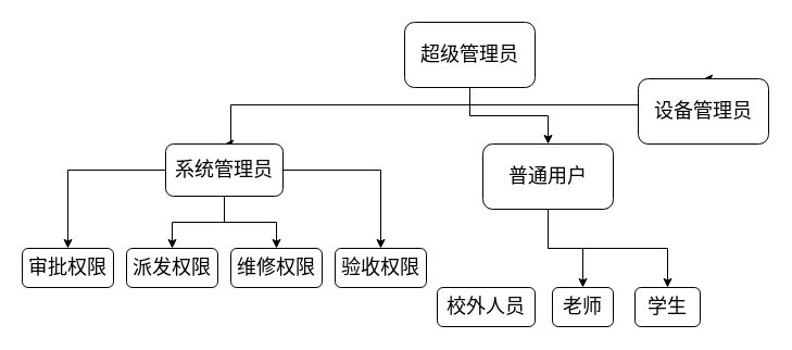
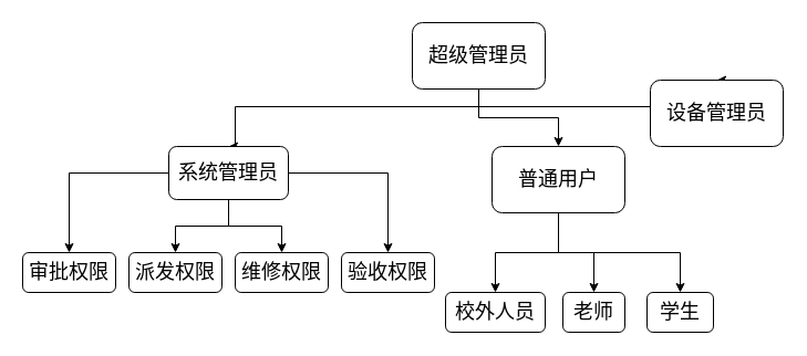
  <mxCell id="0" />
  <mxCell id="1" parent="0" />
  <mxCell id="2" style="edgeStyle=orthogonalEdgeStyle;rounded=0;orthogonalLoop=1;jettySize=auto;html=1;entryX=0.5;entryY=0;entryDx=0;entryDy=0;fontSize=18;" edge="1" parent="1" source="5" target="11"><mxGeometry relative="1" as="geometry"><Array as="points"><mxPoint x="432" y="96" /><mxPoint x="692" y="96" /></Array></mxGeometry></mxCell>
  <mxCell id="3" style="edgeStyle=orthogonalEdgeStyle;rounded=0;orthogonalLoop=1;jettySize=auto;html=1;entryX=0.5;entryY=0;entryDx=0;entryDy=0;fontSize=18;" edge="1" parent="1" source="5" target="10"><mxGeometry relative="1" as="geometry"><Array as="points"><mxPoint x="432" y="96" /><mxPoint x="212" y="96" /><mxPoint x="212" y="132" /></Array></mxGeometry></mxCell>
  <mxCell id="4" style="edgeStyle=orthogonalEdgeStyle;rounded=0;orthogonalLoop=1;jettySize=auto;html=1;fontSize=18;" edge="1" parent="1" source="5" target="19"><mxGeometry relative="1" as="geometry" /></mxCell>
  <mxCell id="5" value="&lt;font style=&quot;font-size: 18px;&quot;&gt;超级管理员&lt;/font&gt;" style="rounded=1;whiteSpace=wrap;html=1;" vertex="1" parent="1"><mxGeometry x="372" y="20" width="120" height="60" as="geometry" /></mxCell>
  <mxCell id="6" style="edgeStyle=orthogonalEdgeStyle;rounded=0;orthogonalLoop=1;jettySize=auto;html=1;entryX=0.5;entryY=0;entryDx=0;entryDy=0;fontSize=18;" edge="1" parent="1" source="10" target="12"><mxGeometry relative="1" as="geometry" /></mxCell>
  <mxCell id="7" style="edgeStyle=orthogonalEdgeStyle;rounded=0;orthogonalLoop=1;jettySize=auto;html=1;entryX=0.5;entryY=0;entryDx=0;entryDy=0;fontSize=18;" edge="1" parent="1" source="10" target="14"><mxGeometry relative="1" as="geometry" /></mxCell>
  <mxCell id="8" style="edgeStyle=orthogonalEdgeStyle;rounded=0;orthogonalLoop=1;jettySize=auto;html=1;fontSize=18;" edge="1" parent="1" source="10" target="13"><mxGeometry relative="1" as="geometry" /></mxCell>
  <mxCell id="9" style="edgeStyle=orthogonalEdgeStyle;rounded=0;orthogonalLoop=1;jettySize=auto;html=1;fontSize=18;" edge="1" parent="1" source="10" target="15"><mxGeometry relative="1" as="geometry" /></mxCell>
  <mxCell id="10" value="系统管理员" style="rounded=1;whiteSpace=wrap;html=1;fontSize=18;" vertex="1" parent="1"><mxGeometry y="132" width="108" height="48" as="geometry" x="152" /></mxCell>
  <mxCell id="11" value="设备管理员" style="rounded=1;whiteSpace=wrap;html=1;fontSize=18;" vertex="1" parent="1"><mxGeometry x="587" y="72" width="120" height="60" as="geometry" /></mxCell>
  <mxCell id="12" value="审批权限" style="rounded=1;whiteSpace=wrap;html=1;fontSize=18;" vertex="1" parent="1"><mxGeometry x="20" y="228" width="84" height="36" as="geometry" /></mxCell>
  <mxCell id="13" value="维修权限" style="rounded=1;whiteSpace=wrap;html=1;fontSize=18;" vertex="1" parent="1"><mxGeometry x="212" y="228" width="84" height="36" as="geometry" /></mxCell>
  <mxCell id="14" value="派发权限" style="rounded=1;whiteSpace=wrap;html=1;fontSize=18;" vertex="1" parent="1"><mxGeometry x="116" y="228" width="84" height="36" as="geometry" /></mxCell>
  <mxCell id="15" value="验收权限" style="rounded=1;whiteSpace=wrap;html=1;fontSize=18;" vertex="1" parent="1"><mxGeometry x="308" y="228" width="84" height="36" as="geometry" /></mxCell>
+ <mxCell id="16" style="edgeStyle=orthogonalEdgeStyle;rounded=0;orthogonalLoop=1;jettySize=auto;html=1;entryX=0.5;entryY=0;entryDx=0;entryDy=0;fontSize=18;" edge="1" parent="1" source="19" target="22"><mxGeometry relative="1" as="geometry" /></mxCell>
  <mxCell id="17" style="edgeStyle=orthogonalEdgeStyle;rounded=0;orthogonalLoop=1;jettySize=auto;html=1;entryX=0.5;entryY=0;entryDx=0;entryDy=0;fontSize=18;" edge="1" parent="1" source="19" target="20"><mxGeometry relative="1" as="geometry" /></mxCell>
  <mxCell id="18" style="edgeStyle=orthogonalEdgeStyle;rounded=0;orthogonalLoop=1;jettySize=auto;html=1;fontSize=18;" edge="1" parent="1" source="19" target="21"><mxGeometry relative="1" as="geometry"><Array as="points"><mxPoint x="504" y="228" /><mxPoint x="614" y="228" /></Array></mxGeometry></mxCell>
  <mxCell id="19" value="普通用户" style="rounded=1;whiteSpace=wrap;html=1;fontSize=18;" vertex="1" parent="1"><mxGeometry x="444" y="132" width="120" height="60" as="geometry" /></mxCell>
  <mxCell id="20" value="老师" style="rounded=1;whiteSpace=wrap;html=1;fontSize=18;" vertex="1" parent="1"><mxGeometry x="508" y="264" width="56" height="36" as="geometry" /></mxCell>
  <mxCell id="21" value="学生" style="rounded=1;whiteSpace=wrap;html=1;fontSize=18;" vertex="1" parent="1"><mxGeometry x="584" y="264" width="60" height="36" as="geometry" /></mxCell>
  <mxCell id="22" value="校外人员" style="rounded=1;whiteSpace=wrap;html=1;fontSize=18;" vertex="1" parent="1"><mxGeometry x="402" y="264" width="90" height="36" as="geometry" /></mxCell>
